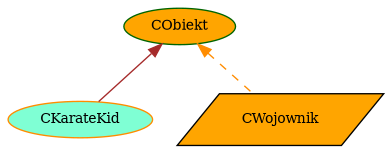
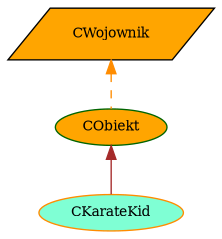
  digraph {
    fontname="DejaVu Serif"
    node [fillcolor=orange fontname="DejaVu Serif" fontsize=10 shape=ellipse style=filled]
    edge [dir=back fontname="DejaVu Serif" fontsize=10 labelfontname=Helvetica labelfontsize=10]
    n1 [color=darkorange fillcolor=aquamarine fontcolor=black height=0.2 label=CKarateKid width=0.4]
    n2 [color=black height=0.2 label=CWojownik shape=parallelogram width=0.4]
    n3 [color=darkgreen height=0.2 label=CObiekt width=0.4]
    n3 -> n1 [color=brown style=solid]
-   n3 -> n2 [color=darkorange style=dashed]
+   n2 -> n3 [color=darkorange style=dashed]
  }
